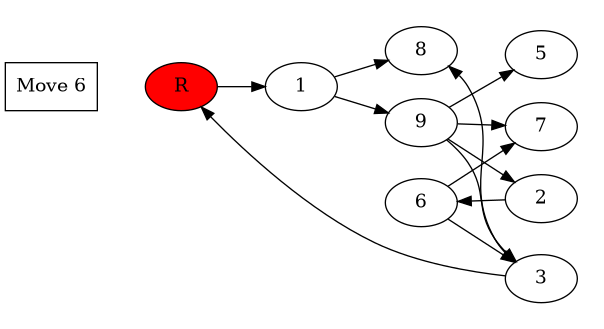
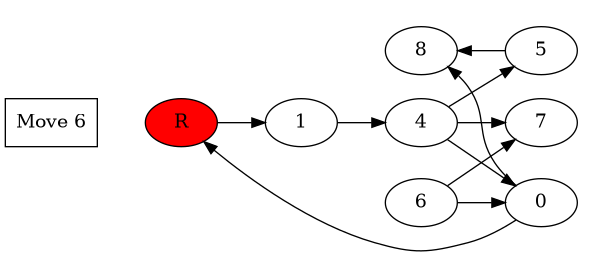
  digraph {
    rankdir=LR
    n1 [fillcolor="#ff0000" label=R style=filled]
    1
    6
    8
-   4 [label=9]
+   4
    7
    5
-   2
-   3
+   3 [label=0]
    n10 [label="Move 6" shape=box]
    subgraph cluster_1 {
      peripheries=0
      n1
    }
    subgraph cluster_2 {
      peripheries=0
      1
    }
    subgraph cluster_3 {
      peripheries=0
      6
    }
    subgraph cluster_4 {
      peripheries=0
      8
      4
    }
    subgraph cluster_5 {
      peripheries=0
      7
      5
-     2
    }
    subgraph cluster_6 {
      peripheries=0
      3
    }
    n1 -> 1
-   1 -> 8
+   5 -> 8
    1 -> 4
    6 -> 7
    6 -> 3
    4 -> 7
    4 -> 5
-   4 -> 2
    4 -> 3 [constraint=false]
-   2 -> 6
    3 -> n1 [constraint=false]
    3 -> 8 [constraint=false]
    n10 -> n1 [style=invis]
  }
